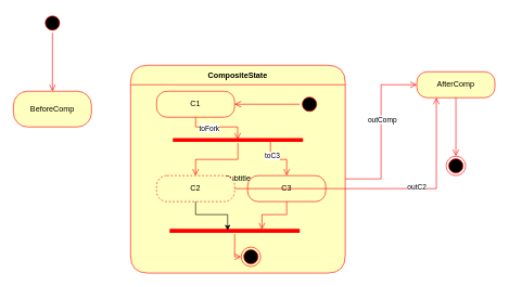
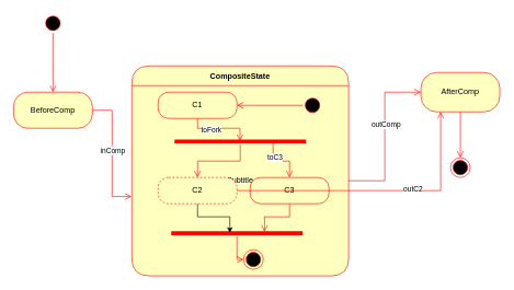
  <mxCell id="0" />
  <mxCell id="1" parent="0" />
  <mxCell id="2" value="BeforeComp" style="rounded=1;whiteSpace=wrap;html=1;arcSize=40;fontColor=#000000;fillColor=#ffffc0;strokeColor=#ff0000;" parent="1" vertex="1"><mxGeometry x="20" y="140" width="120" height="55" as="geometry" /></mxCell>
+ <mxCell id="3" value="" style="edgeStyle=orthogonalEdgeStyle;html=1;verticalAlign=bottom;endArrow=open;endSize=8;strokeColor=#ff0000;rounded=0;entryX=-0.001;entryY=0.583;entryDx=0;entryDy=0;entryPerimeter=0;" parent="1" source="2" target="6" edge="1"><mxGeometry relative="1" as="geometry"><mxPoint x="120" y="330" as="targetPoint" /></mxGeometry></mxCell>
+ <mxCell id="4" value="inComp" style="edgeLabel;html=1;align=center;verticalAlign=middle;resizable=0;points=[];" parent="3" vertex="1" connectable="0"><mxGeometry x="-0.046" relative="1" as="geometry"><mxPoint as="offset" /></mxGeometry></mxCell>
  <mxCell id="5" value="CompositeState" style="swimlane;fontStyle=1;align=center;verticalAlign=middle;childLayout=stackLayout;horizontal=1;startSize=30;horizontalStack=0;resizeParent=0;resizeLast=1;container=0;fontColor=#000000;collapsible=0;rounded=1;arcSize=30;strokeColor=#ff0000;fillColor=#ffffc0;swimlaneFillColor=#ffffc0;dropTarget=0;" parent="1" vertex="1"><mxGeometry x="200" y="100" width="330" height="320" as="geometry" /></mxCell>
  <mxCell id="6" value="Subtitle" style="text;html=1;strokeColor=none;fillColor=none;align=center;verticalAlign=middle;spacingLeft=4;spacingRight=4;whiteSpace=wrap;overflow=hidden;rotatable=0;fontColor=#000000;" parent="5" vertex="1"><mxGeometry y="30" width="330" height="290" as="geometry" /></mxCell>
  <mxCell id="7" value="" style="edgeStyle=orthogonalEdgeStyle;html=1;verticalAlign=bottom;endArrow=open;endSize=8;strokeColor=#ff0000;rounded=0;entryX=0;entryY=0.5;entryDx=0;entryDy=0;exitX=1;exitY=0.5;exitDx=0;exitDy=0;" parent="1" source="6" target="9" edge="1"><mxGeometry relative="1" as="geometry"><mxPoint x="290" y="240" as="targetPoint" /><mxPoint x="570" y="260" as="sourcePoint" /></mxGeometry></mxCell>
  <mxCell id="8" value="outComp" style="edgeLabel;html=1;align=center;verticalAlign=middle;resizable=0;points=[];" parent="7" vertex="1" connectable="0"><mxGeometry x="0.154" y="-1" relative="1" as="geometry"><mxPoint as="offset" /></mxGeometry></mxCell>
- <mxCell id="9" value="AfterComp" style="rounded=1;whiteSpace=wrap;html=1;arcSize=40;fontColor=#000000;fillColor=#ffffc0;strokeColor=#ff0000;" parent="1" vertex="1"><mxGeometry x="640" y="110" width="120" height="40" as="geometry" /></mxCell>
+ <mxCell id="9" value="AfterComp" style="rounded=1;whiteSpace=wrap;html=1;arcSize=40;fontColor=#000000;fillColor=#ffffc0;strokeColor=#ff0000;" parent="1" vertex="1"><mxGeometry x="640" y="110" width="120" height="60" as="geometry" /></mxCell>
  <mxCell id="10" value="" style="edgeStyle=orthogonalEdgeStyle;html=1;verticalAlign=bottom;endArrow=open;endSize=8;strokeColor=#ff0000;rounded=0;entryX=0.5;entryY=0;entryDx=0;entryDy=0;" parent="1" source="9" target="21" edge="1"><mxGeometry relative="1" as="geometry"><mxPoint x="700" y="210" as="targetPoint" /></mxGeometry></mxCell>
  <mxCell id="11" value="C1" style="rounded=1;whiteSpace=wrap;html=1;arcSize=40;fontColor=#000000;fillColor=#ffffc0;strokeColor=#ff0000;" parent="1" vertex="1"><mxGeometry x="240" y="140" width="120" height="40" as="geometry" /></mxCell>
  <mxCell id="12" value="" style="edgeStyle=orthogonalEdgeStyle;html=1;verticalAlign=bottom;endArrow=open;endSize=8;strokeColor=#ff0000;rounded=0;entryX=0.498;entryY=0.44;entryDx=0;entryDy=0;entryPerimeter=0;" parent="1" source="11" target="27" edge="1"><mxGeometry relative="1" as="geometry"><mxPoint x="300" y="280" as="targetPoint" /></mxGeometry></mxCell>
  <mxCell id="13" value="toFork" style="edgeLabel;html=1;align=center;verticalAlign=middle;resizable=0;points=[];" parent="12" vertex="1" connectable="0"><mxGeometry x="-0.298" y="-1" relative="1" as="geometry"><mxPoint as="offset" /></mxGeometry></mxCell>
  <mxCell id="14" value="C2" style="rounded=1;whiteSpace=wrap;html=1;arcSize=40;fontColor=#000000;fillColor=#ffffc0;strokeColor=#ff0000;dashed=1;" parent="1" vertex="1"><mxGeometry x="240" y="270" width="120" height="40" as="geometry" /></mxCell>
  <mxCell id="15" value="" style="edgeStyle=orthogonalEdgeStyle;html=1;verticalAlign=bottom;endArrow=open;endSize=8;strokeColor=#ff0000;rounded=0;entryX=0.5;entryY=0;entryDx=0;entryDy=0;exitX=0.75;exitY=0.5;exitDx=0;exitDy=0;exitPerimeter=0;" parent="1" source="27" target="17" edge="1"><mxGeometry relative="1" as="geometry"><mxPoint x="310" y="415" as="targetPoint" /></mxGeometry></mxCell>
  <mxCell id="16" value="toC3" style="edgeLabel;html=1;align=center;verticalAlign=middle;resizable=0;points=[];" parent="15" vertex="1" connectable="0"><mxGeometry x="-0.408" y="2" relative="1" as="geometry"><mxPoint as="offset" /></mxGeometry></mxCell>
  <mxCell id="17" value="C3" style="rounded=1;whiteSpace=wrap;html=1;arcSize=40;fontColor=#000000;fillColor=#ffffc0;strokeColor=#ff0000;" parent="1" vertex="1"><mxGeometry x="380" y="270" width="120" height="40" as="geometry" /></mxCell>
  <mxCell id="18" value="" style="edgeStyle=orthogonalEdgeStyle;html=1;verticalAlign=bottom;endArrow=open;endSize=8;strokeColor=#ff0000;rounded=0;entryX=0.71;entryY=0.28;entryDx=0;entryDy=0;entryPerimeter=0;" parent="1" source="17" target="29" edge="1"><mxGeometry relative="1" as="geometry"><mxPoint x="420" y="480" as="targetPoint" /></mxGeometry></mxCell>
  <mxCell id="19" value="" style="ellipse;html=1;shape=startState;fillColor=#000000;strokeColor=#ff0000;" parent="1" vertex="1"><mxGeometry x="65" y="20" width="30" height="30" as="geometry" /></mxCell>
  <mxCell id="20" value="" style="edgeStyle=orthogonalEdgeStyle;html=1;verticalAlign=bottom;endArrow=open;endSize=8;strokeColor=#ff0000;rounded=0;entryX=0.5;entryY=0;entryDx=0;entryDy=0;" parent="1" source="19" target="2" edge="1"><mxGeometry relative="1" as="geometry"><mxPoint x="80" y="110" as="targetPoint" /></mxGeometry></mxCell>
  <mxCell id="21" value="" style="ellipse;html=1;shape=endState;fillColor=#000000;strokeColor=#ff0000;" parent="1" vertex="1"><mxGeometry x="685" y="240" width="30" height="30" as="geometry" /></mxCell>
  <mxCell id="22" value="" style="ellipse;html=1;shape=startState;fillColor=#000000;strokeColor=#ff0000;" parent="1" vertex="1"><mxGeometry x="460" y="145" width="30" height="30" as="geometry" /></mxCell>
  <mxCell id="23" value="" style="edgeStyle=orthogonalEdgeStyle;html=1;verticalAlign=bottom;endArrow=open;endSize=8;strokeColor=#ff0000;rounded=0;entryX=1;entryY=0.5;entryDx=0;entryDy=0;" parent="1" source="22" target="11" edge="1"><mxGeometry relative="1" as="geometry"><mxPoint x="455" y="280" as="targetPoint" /></mxGeometry></mxCell>
  <mxCell id="24" value="" style="ellipse;html=1;shape=endState;fillColor=#000000;strokeColor=#ff0000;" parent="1" vertex="1"><mxGeometry x="370" y="380" width="30" height="30" as="geometry" /></mxCell>
  <mxCell id="25" value="" style="edgeStyle=orthogonalEdgeStyle;html=1;verticalAlign=bottom;endArrow=open;endSize=8;strokeColor=#ff0000;rounded=0;entryX=0.25;entryY=1;entryDx=0;entryDy=0;exitX=1;exitY=0.5;exitDx=0;exitDy=0;" parent="1" source="14" target="9" edge="1"><mxGeometry relative="1" as="geometry"><mxPoint x="220" y="305" as="targetPoint" /><mxPoint x="150" y="170" as="sourcePoint" /></mxGeometry></mxCell>
  <mxCell id="26" value="outC2" style="edgeLabel;html=1;align=center;verticalAlign=middle;resizable=0;points=[];" parent="25" vertex="1" connectable="0"><mxGeometry x="0.241" y="3" relative="1" as="geometry"><mxPoint as="offset" /></mxGeometry></mxCell>
  <mxCell id="27" value="" style="shape=line;html=1;strokeWidth=6;strokeColor=#ff0000;" vertex="1" parent="1"><mxGeometry x="265" y="210" width="200" height="10" as="geometry" /></mxCell>
  <mxCell id="28" value="" style="edgeStyle=orthogonalEdgeStyle;html=1;verticalAlign=bottom;endArrow=open;endSize=8;strokeColor=#ff0000;rounded=0;entryX=0.5;entryY=0;entryDx=0;entryDy=0;" edge="1" source="27" parent="1" target="14"><mxGeometry relative="1" as="geometry"><mxPoint x="400" y="310" as="targetPoint" /></mxGeometry></mxCell>
  <mxCell id="29" value="" style="shape=line;html=1;strokeWidth=6;strokeColor=#ff0000;" vertex="1" parent="1"><mxGeometry x="260" y="350" width="200" height="10" as="geometry" /></mxCell>
  <mxCell id="30" value="" style="edgeStyle=orthogonalEdgeStyle;html=1;verticalAlign=bottom;endArrow=open;endSize=8;strokeColor=#ff0000;rounded=0;entryX=0;entryY=0.5;entryDx=0;entryDy=0;" edge="1" source="29" parent="1" target="24"><mxGeometry relative="1" as="geometry"><mxPoint x="380" y="410" as="targetPoint" /></mxGeometry></mxCell>
  <mxCell id="31" style="edgeStyle=orthogonalEdgeStyle;rounded=0;orthogonalLoop=1;jettySize=auto;html=1;entryX=0.446;entryY=0.44;entryDx=0;entryDy=0;entryPerimeter=0;" edge="1" parent="1" source="14" target="29"><mxGeometry relative="1" as="geometry" /></mxCell>
